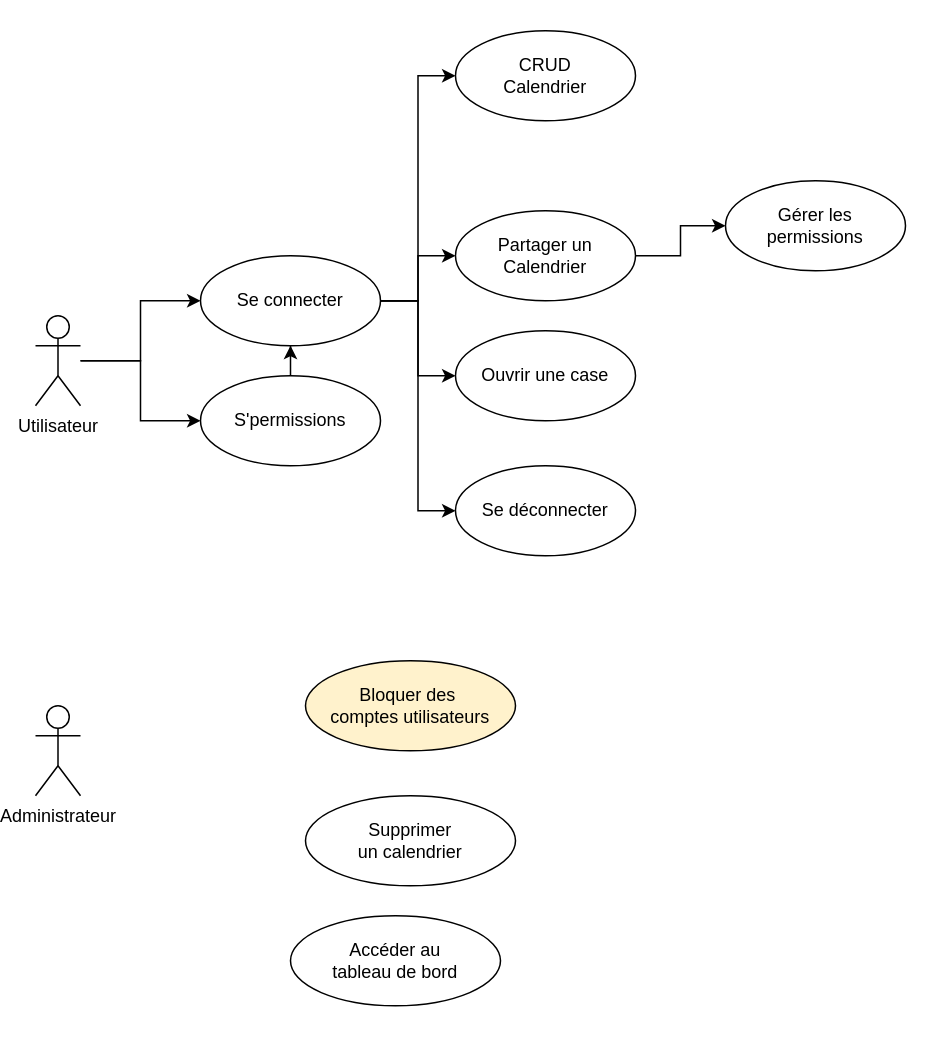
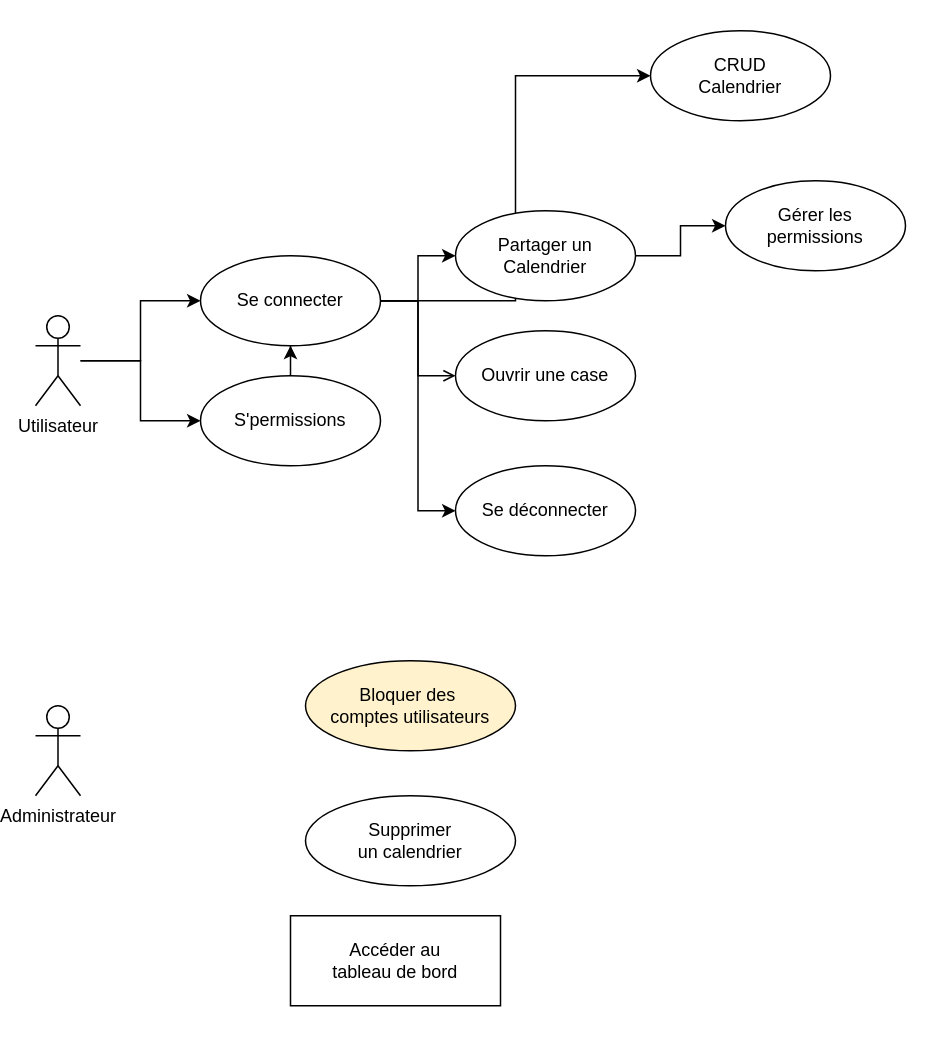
  <mxCell id="0" />
  <mxCell id="1" parent="0" />
  <mxCell id="2" style="edgeStyle=orthogonalEdgeStyle;rounded=0;orthogonalLoop=1;jettySize=auto;html=1;entryX=0;entryY=0.5;entryDx=0;entryDy=0;" parent="1" source="4" target="11" edge="1"><mxGeometry relative="1" as="geometry"><Array as="points"><mxPoint x="90" y="240" /><mxPoint x="90" y="200" /></Array></mxGeometry></mxCell>
  <mxCell id="3" style="edgeStyle=orthogonalEdgeStyle;rounded=0;orthogonalLoop=1;jettySize=auto;html=1;entryX=0;entryY=0.5;entryDx=0;entryDy=0;" parent="1" source="4" target="6" edge="1"><mxGeometry relative="1" as="geometry" /></mxCell>
  <mxCell id="4" value="Utilisateur" style="shape=umlActor;verticalLabelPosition=bottom;verticalAlign=top;html=1;" parent="1" vertex="1"><mxGeometry x="20" y="210" width="30" height="60" as="geometry" /></mxCell>
  <mxCell id="5" style="edgeStyle=orthogonalEdgeStyle;rounded=0;orthogonalLoop=1;jettySize=auto;html=1;entryX=0.5;entryY=1;entryDx=0;entryDy=0;" parent="1" source="6" target="11" edge="1"><mxGeometry relative="1" as="geometry" /></mxCell>
  <mxCell id="6" value="S'permissions" style="ellipse;whiteSpace=wrap;html=1;" parent="1" vertex="1"><mxGeometry x="130" y="250" width="120" height="60" as="geometry" /></mxCell>
  <mxCell id="7" style="edgeStyle=orthogonalEdgeStyle;rounded=0;orthogonalLoop=1;jettySize=auto;html=1;entryX=0;entryY=0.5;entryDx=0;entryDy=0;" parent="1" source="11" target="12" edge="1"><mxGeometry relative="1" as="geometry" /></mxCell>
  <mxCell id="8" style="edgeStyle=orthogonalEdgeStyle;rounded=0;orthogonalLoop=1;jettySize=auto;html=1;entryX=0;entryY=0.5;entryDx=0;entryDy=0;" parent="1" source="11" target="16" edge="1"><mxGeometry relative="1" as="geometry" /></mxCell>
- <mxCell id="9" style="edgeStyle=orthogonalEdgeStyle;rounded=0;orthogonalLoop=1;jettySize=auto;html=1;entryX=0;entryY=0.5;entryDx=0;entryDy=0;" parent="1" source="11" target="13" edge="1"><mxGeometry relative="1" as="geometry" /></mxCell>
+ <mxCell id="9" style="edgeStyle=orthogonalEdgeStyle;rounded=0;orthogonalLoop=1;jettySize=auto;html=1;entryX=0;entryY=0.5;entryDx=0;entryDy=0;endArrow=open;" parent="1" source="11" target="13" edge="1"><mxGeometry relative="1" as="geometry" /></mxCell>
  <mxCell id="10" style="edgeStyle=orthogonalEdgeStyle;rounded=0;orthogonalLoop=1;jettySize=auto;html=1;entryX=0;entryY=0.5;entryDx=0;entryDy=0;" parent="1" source="11" target="14" edge="1"><mxGeometry relative="1" as="geometry" /></mxCell>
  <mxCell id="11" value="Se connecter" style="ellipse;whiteSpace=wrap;html=1;" parent="1" vertex="1"><mxGeometry x="130" y="170" width="120" height="60" as="geometry" /></mxCell>
- <mxCell id="12" value="CRUD&lt;div&gt;Calendrier&lt;/div&gt;" style="ellipse;whiteSpace=wrap;html=1;" parent="1" vertex="1"><mxGeometry x="300" y="20" width="120" height="60" as="geometry" /></mxCell>
+ <mxCell id="12" value="CRUD&lt;div&gt;Calendrier&lt;/div&gt;" style="ellipse;whiteSpace=wrap;html=1;" parent="1" vertex="1"><mxGeometry x="430" y="20" width="120" height="60" as="geometry" /></mxCell>
  <mxCell id="13" value="Ouvrir une case" style="ellipse;whiteSpace=wrap;html=1;" parent="1" vertex="1"><mxGeometry x="300" y="220" width="120" height="60" as="geometry" /></mxCell>
  <mxCell id="14" value="Se déconnecter" style="ellipse;whiteSpace=wrap;html=1;" parent="1" vertex="1"><mxGeometry x="300" y="310" width="120" height="60" as="geometry" /></mxCell>
  <mxCell id="15" style="edgeStyle=orthogonalEdgeStyle;rounded=0;orthogonalLoop=1;jettySize=auto;html=1;entryX=0;entryY=0.5;entryDx=0;entryDy=0;" edge="1" parent="1" source="16" target="20"><mxGeometry relative="1" as="geometry" /></mxCell>
  <mxCell id="16" value="Partager un&lt;div&gt;Calendrier&lt;/div&gt;" style="ellipse;whiteSpace=wrap;html=1;" parent="1" vertex="1"><mxGeometry x="300" y="140" width="120" height="60" as="geometry" /></mxCell>
  <mxCell id="17" value="Administrateur" style="shape=umlActor;verticalLabelPosition=bottom;verticalAlign=top;html=1;" vertex="1" parent="1"><mxGeometry x="20" y="470" width="30" height="60" as="geometry" /></mxCell>
  <mxCell id="18" value="Bloquer des&amp;nbsp;&lt;div&gt;comptes utilisateurs&lt;/div&gt;" style="ellipse;whiteSpace=wrap;html=1;fillColor=#fff2cc;" vertex="1" parent="1"><mxGeometry x="200" y="440" width="140" height="60" as="geometry" /></mxCell>
  <mxCell id="19" value="Supprimer&lt;div&gt;un calendrier&lt;/div&gt;" style="ellipse;whiteSpace=wrap;html=1;" vertex="1" parent="1"><mxGeometry x="200" y="530" width="140" height="60" as="geometry" /></mxCell>
  <mxCell id="20" value="Gérer les&lt;div&gt;&lt;span style=&quot;background-color: initial;&quot;&gt;permissions&lt;/span&gt;&lt;/div&gt;" style="ellipse;whiteSpace=wrap;html=1;" vertex="1" parent="1"><mxGeometry x="480" y="120" width="120" height="60" as="geometry" /></mxCell>
- <mxCell id="21" value="Accéder au&lt;div&gt;tableau de bord&lt;/div&gt;" style="ellipse;whiteSpace=wrap;html=1;" vertex="1" parent="1"><mxGeometry x="190" y="610" width="140" height="60" as="geometry" /></mxCell>
+ <mxCell id="21" value="Accéder au&lt;div&gt;tableau de bord&lt;/div&gt;" style="whiteSpace=wrap;html=1;rounded=0;" vertex="1" parent="1"><mxGeometry x="190" y="610" width="140" height="60" as="geometry" /></mxCell>
